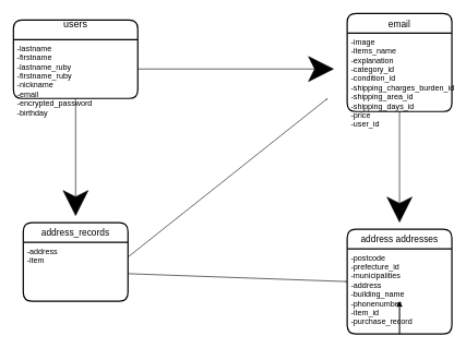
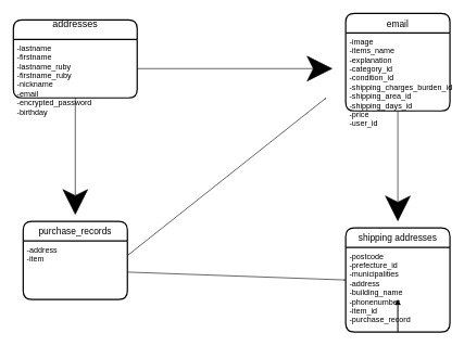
  <mxCell id="0" />
  <mxCell id="1" parent="0" />
- <mxCell id="2" value="users&#10;" style="swimlane;childLayout=stackLayout;horizontal=1;startSize=30;horizontalStack=0;rounded=1;fontSize=15;fontStyle=0;strokeWidth=2;resizeParent=0;resizeLast=1;shadow=0;dashed=0;align=center;" vertex="1" parent="1"><mxGeometry x="20" y="30" width="190" height="120" as="geometry" /></mxCell>
+ <mxCell id="2" value="addresses&#10;" style="swimlane;childLayout=stackLayout;horizontal=1;startSize=30;horizontalStack=0;rounded=1;fontSize=15;fontStyle=0;strokeWidth=2;resizeParent=0;resizeLast=1;shadow=0;dashed=0;align=center;" vertex="1" parent="1"><mxGeometry x="20" y="30" width="190" height="120" as="geometry" /></mxCell>
  <mxCell id="3" value="-lastname&#10;-firstname&#10;-lastname_ruby&#10;-firstname_ruby&#10;-nickname&#10;-email&#10;-encrypted_password&#10;-birthday" style="align=left;strokeColor=none;fillColor=none;spacingLeft=4;fontSize=12;verticalAlign=top;resizable=0;rotatable=0;part=1;" vertex="1" parent="2"><mxGeometry y="30" width="190" height="90" as="geometry" /></mxCell>
  <mxCell id="4" value="email" style="swimlane;childLayout=stackLayout;horizontal=1;startSize=30;horizontalStack=0;rounded=1;fontSize=14;fontStyle=0;strokeWidth=2;resizeParent=0;resizeLast=1;shadow=0;dashed=0;align=center;" vertex="1" parent="1"><mxGeometry x="530" y="20" width="160" height="150" as="geometry" /></mxCell>
  <mxCell id="5" value="-image&#10;-items_name&#10;-explanation&#10;-category_id&#10;-condition_id&#10;-shipping_charges_burden_id&#10;-shipping_area_id&#10;-shipping_days_id&#10;-price&#10;-user_id" style="align=left;strokeColor=none;fillColor=none;spacingLeft=4;fontSize=12;verticalAlign=top;resizable=0;rotatable=0;part=1;" vertex="1" parent="4"><mxGeometry y="30" width="160" height="120" as="geometry" /></mxCell>
- <mxCell id="6" value="address_records" style="swimlane;childLayout=stackLayout;horizontal=1;startSize=30;horizontalStack=0;rounded=1;fontSize=14;fontStyle=0;strokeWidth=2;resizeParent=0;resizeLast=1;shadow=0;dashed=0;align=center;" vertex="1" parent="1"><mxGeometry x="35" y="340" width="160" height="120" as="geometry" /></mxCell>
+ <mxCell id="6" value="purchase_records" style="swimlane;childLayout=stackLayout;horizontal=1;startSize=30;horizontalStack=0;rounded=1;fontSize=14;fontStyle=0;strokeWidth=2;resizeParent=0;resizeLast=1;shadow=0;dashed=0;align=center;" vertex="1" parent="1"><mxGeometry x="35" y="340" width="160" height="120" as="geometry" /></mxCell>
  <mxCell id="7" value="-address&#10;-item&#10;" style="align=left;strokeColor=none;fillColor=none;spacingLeft=4;fontSize=12;verticalAlign=top;resizable=0;rotatable=0;part=1;" vertex="1" parent="6"><mxGeometry y="30" width="160" height="90" as="geometry" /></mxCell>
- <mxCell id="8" value="address addresses" style="swimlane;childLayout=stackLayout;horizontal=1;startSize=30;horizontalStack=0;rounded=1;fontSize=14;fontStyle=0;strokeWidth=2;resizeParent=0;resizeLast=1;shadow=0;dashed=0;align=center;" vertex="1" parent="1"><mxGeometry x="530" y="350" width="160" height="160" as="geometry" /></mxCell>
+ <mxCell id="8" value="shipping addresses" style="swimlane;childLayout=stackLayout;horizontal=1;startSize=30;horizontalStack=0;rounded=1;fontSize=14;fontStyle=0;strokeWidth=2;resizeParent=0;resizeLast=1;shadow=0;dashed=0;align=center;" vertex="1" parent="1"><mxGeometry x="530" y="350" width="160" height="160" as="geometry" /></mxCell>
  <mxCell id="9" value="-postcode&#10;-prefecture_id&#10;-municipalities&#10;-address&#10;-building_name&#10;-phonenumber&#10;-item_id&#10;-purchase_record&#10;" style="align=left;strokeColor=none;fillColor=none;spacingLeft=4;fontSize=12;verticalAlign=top;resizable=0;rotatable=0;part=1;" vertex="1" parent="8"><mxGeometry y="30" width="160" height="130" as="geometry" /></mxCell>
  <mxCell id="10" style="edgeStyle=none;html=1;exitX=0.5;exitY=1;exitDx=0;exitDy=0;" edge="1" parent="1" source="9"><mxGeometry relative="1" as="geometry"><mxPoint x="610" y="460" as="targetPoint" /></mxGeometry></mxCell>
  <mxCell id="11" style="edgeStyle=none;html=1;" edge="1" parent="1" source="9"><mxGeometry relative="1" as="geometry"><mxPoint x="610" y="460" as="targetPoint" /><Array as="points"><mxPoint x="610" y="460" /></Array></mxGeometry></mxCell>
  <mxCell id="12" style="edgeStyle=none;html=1;fontSize=15;endSize=37;" edge="1" parent="1" source="3"><mxGeometry relative="1" as="geometry"><mxPoint x="510" y="105" as="targetPoint" /></mxGeometry></mxCell>
  <mxCell id="13" style="edgeStyle=none;html=1;fontSize=15;endSize=37;" edge="1" parent="1" source="5"><mxGeometry relative="1" as="geometry"><mxPoint x="610" y="340" as="targetPoint" /></mxGeometry></mxCell>
  <mxCell id="14" style="edgeStyle=none;html=1;fontSize=15;endSize=37;" edge="1" parent="1" source="3"><mxGeometry relative="1" as="geometry"><mxPoint x="115" y="330" as="targetPoint" /></mxGeometry></mxCell>
  <mxCell id="15" style="edgeStyle=none;html=1;exitX=1;exitY=0.25;exitDx=0;exitDy=0;fontSize=15;endSize=0;" edge="1" parent="1" source="7"><mxGeometry relative="1" as="geometry"><mxPoint x="500" y="150" as="targetPoint" /></mxGeometry></mxCell>
  <mxCell id="16" style="edgeStyle=none;html=1;entryX=0;entryY=0.5;entryDx=0;entryDy=0;fontSize=15;endSize=0;" edge="1" parent="1" source="7" target="8"><mxGeometry relative="1" as="geometry" /></mxCell>
